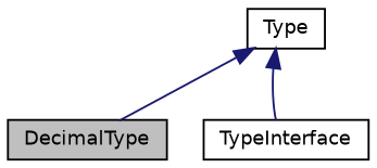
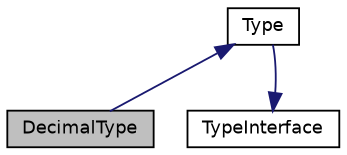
  digraph {
    node [color=black fillcolor=white fontname=Helvetica fontsize=10 shape=record style=filled]
    edge [color=midnightblue dir=back fontname=Helvetica fontsize=10 labelfontname=Helvetica labelfontsize=10 style=solid]
    n1 [fillcolor=grey75 fontcolor=black height=0.2 label=DecimalType width=0.4]
    n2 [height=0.2 label=Type width=0.4]
    n3 [height=0.2 label=TypeInterface width=0.4]
    n2 -> n1
-   n2 -> n3
+   n3 -> n2
  }
